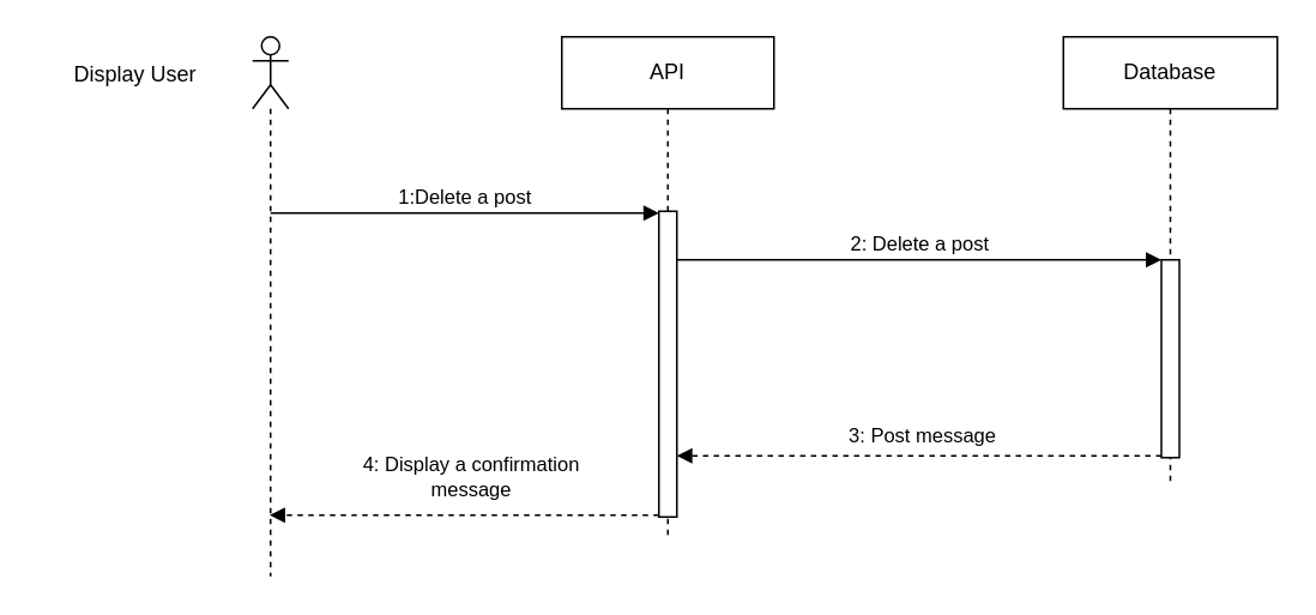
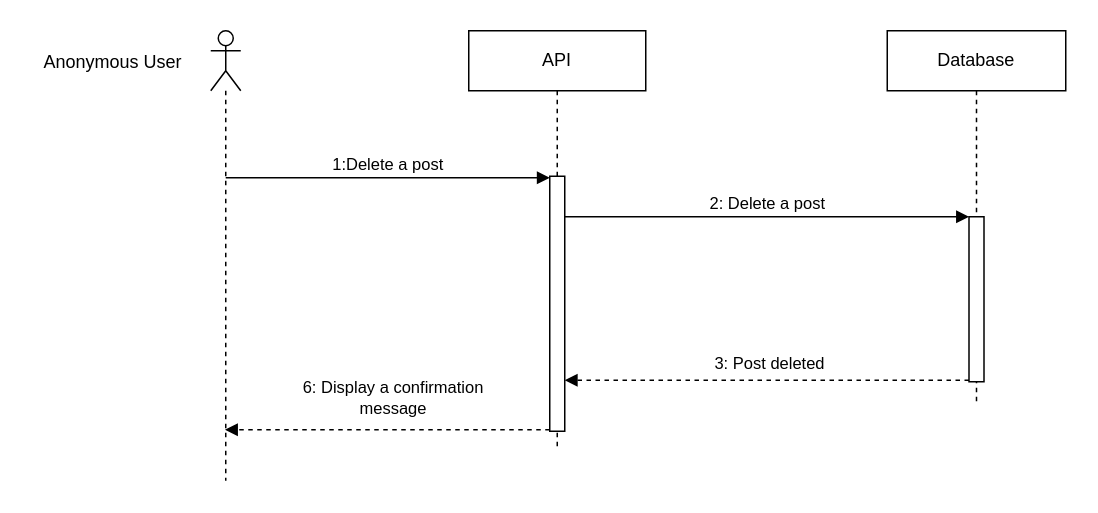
  <mxCell id="0" />
  <mxCell id="1" parent="0" />
  <mxCell id="2" value="" style="shape=umlLifeline;perimeter=lifelinePerimeter;whiteSpace=wrap;html=1;container=1;dropTarget=0;collapsible=0;recursiveResize=0;outlineConnect=0;portConstraint=eastwest;newEdgeStyle={&quot;curved&quot;:0,&quot;rounded&quot;:0};participant=umlActor;" vertex="1" parent="1"><mxGeometry x="140" y="20" width="20" height="300" as="geometry" /></mxCell>
- <mxCell id="3" value="Display User" style="text;html=1;align=center;verticalAlign=middle;whiteSpace=wrap;rounded=0;" vertex="1" parent="1"><mxGeometry x="20" y="26" width="110" height="30" as="geometry" /></mxCell>
+ <mxCell id="3" value="Anonymous User" style="text;html=1;align=center;verticalAlign=middle;whiteSpace=wrap;rounded=0;" vertex="1" parent="1"><mxGeometry x="20" y="26" width="110" height="30" as="geometry" /></mxCell>
  <mxCell id="4" value="Database" style="shape=umlLifeline;perimeter=lifelinePerimeter;whiteSpace=wrap;html=1;container=1;dropTarget=0;collapsible=0;recursiveResize=0;outlineConnect=0;portConstraint=eastwest;newEdgeStyle={&quot;edgeStyle&quot;:&quot;elbowEdgeStyle&quot;,&quot;elbow&quot;:&quot;vertical&quot;,&quot;curved&quot;:0,&quot;rounded&quot;:0};" vertex="1" parent="1"><mxGeometry x="591" y="20" width="119" height="250" as="geometry" /></mxCell>
  <mxCell id="5" value="" style="html=1;points=[[0,0,0,0,5],[0,1,0,0,-5],[1,0,0,0,5],[1,1,0,0,-5]];perimeter=orthogonalPerimeter;outlineConnect=0;targetShapes=umlLifeline;portConstraint=eastwest;newEdgeStyle={&quot;curved&quot;:0,&quot;rounded&quot;:0};" vertex="1" parent="4"><mxGeometry x="54.5" y="124" width="10" height="110" as="geometry" /></mxCell>
  <mxCell id="6" value="API" style="shape=umlLifeline;perimeter=lifelinePerimeter;whiteSpace=wrap;html=1;container=1;dropTarget=0;collapsible=0;recursiveResize=0;outlineConnect=0;portConstraint=eastwest;newEdgeStyle={&quot;edgeStyle&quot;:&quot;elbowEdgeStyle&quot;,&quot;elbow&quot;:&quot;vertical&quot;,&quot;curved&quot;:0,&quot;rounded&quot;:0};" vertex="1" parent="1"><mxGeometry x="312" y="20" width="118" height="280" as="geometry" /></mxCell>
  <mxCell id="7" value="" style="html=1;points=[[0,0,0,0,5],[0,1,0,0,-5],[1,0,0,0,5],[1,1,0,0,-5]];perimeter=orthogonalPerimeter;outlineConnect=0;targetShapes=umlLifeline;portConstraint=eastwest;newEdgeStyle={&quot;curved&quot;:0,&quot;rounded&quot;:0};" vertex="1" parent="6"><mxGeometry x="54" y="97" width="10" height="170" as="geometry" /></mxCell>
  <mxCell id="8" value="1:Delete a post" style="html=1;verticalAlign=bottom;endArrow=block;curved=0;rounded=0;" edge="1" parent="1"><mxGeometry width="80" relative="1" as="geometry"><mxPoint x="149.987" y="118" as="sourcePoint" /><mxPoint x="366" y="118" as="targetPoint" /></mxGeometry></mxCell>
  <mxCell id="9" value="2: Delete a post" style="html=1;verticalAlign=bottom;endArrow=block;curved=0;rounded=0;" edge="1" parent="1" target="5"><mxGeometry width="80" relative="1" as="geometry"><mxPoint x="376" y="144" as="sourcePoint" /><mxPoint x="640" y="145" as="targetPoint" /></mxGeometry></mxCell>
  <mxCell id="10" value="" style="html=1;verticalAlign=bottom;labelBackgroundColor=none;endArrow=block;endFill=1;dashed=1;rounded=0;" edge="1" parent="1" target="7"><mxGeometry width="160" relative="1" as="geometry"><mxPoint x="645.5" y="253" as="sourcePoint" /><mxPoint x="371.149" y="253" as="targetPoint" /></mxGeometry></mxCell>
- <mxCell id="11" value="3: Post message" style="text;html=1;align=center;verticalAlign=middle;whiteSpace=wrap;rounded=0;fontSize=11;" vertex="1" parent="1"><mxGeometry x="460" y="227" width="106" height="30" as="geometry" /></mxCell>
- <mxCell id="12" value="4: Display a confirmation message" style="text;html=1;align=center;verticalAlign=middle;whiteSpace=wrap;rounded=0;fontSize=11;" vertex="1" parent="1"><mxGeometry x="200" y="250" width="124" height="30" as="geometry" /></mxCell>
+ <mxCell id="11" value="3: Post deleted" style="text;html=1;align=center;verticalAlign=middle;whiteSpace=wrap;rounded=0;fontSize=11;" vertex="1" parent="1"><mxGeometry x="460" y="227" width="106" height="30" as="geometry" /></mxCell>
+ <mxCell id="12" value="6: Display a confirmation message" style="text;html=1;align=center;verticalAlign=middle;whiteSpace=wrap;rounded=0;fontSize=11;" vertex="1" parent="1"><mxGeometry x="200" y="250" width="124" height="30" as="geometry" /></mxCell>
  <mxCell id="13" value="" style="html=1;verticalAlign=bottom;labelBackgroundColor=none;endArrow=block;endFill=1;dashed=1;rounded=0;" edge="1" parent="1" target="2"><mxGeometry width="160" relative="1" as="geometry"><mxPoint x="366" y="286" as="sourcePoint" /><mxPoint x="160" y="286" as="targetPoint" /></mxGeometry></mxCell>
